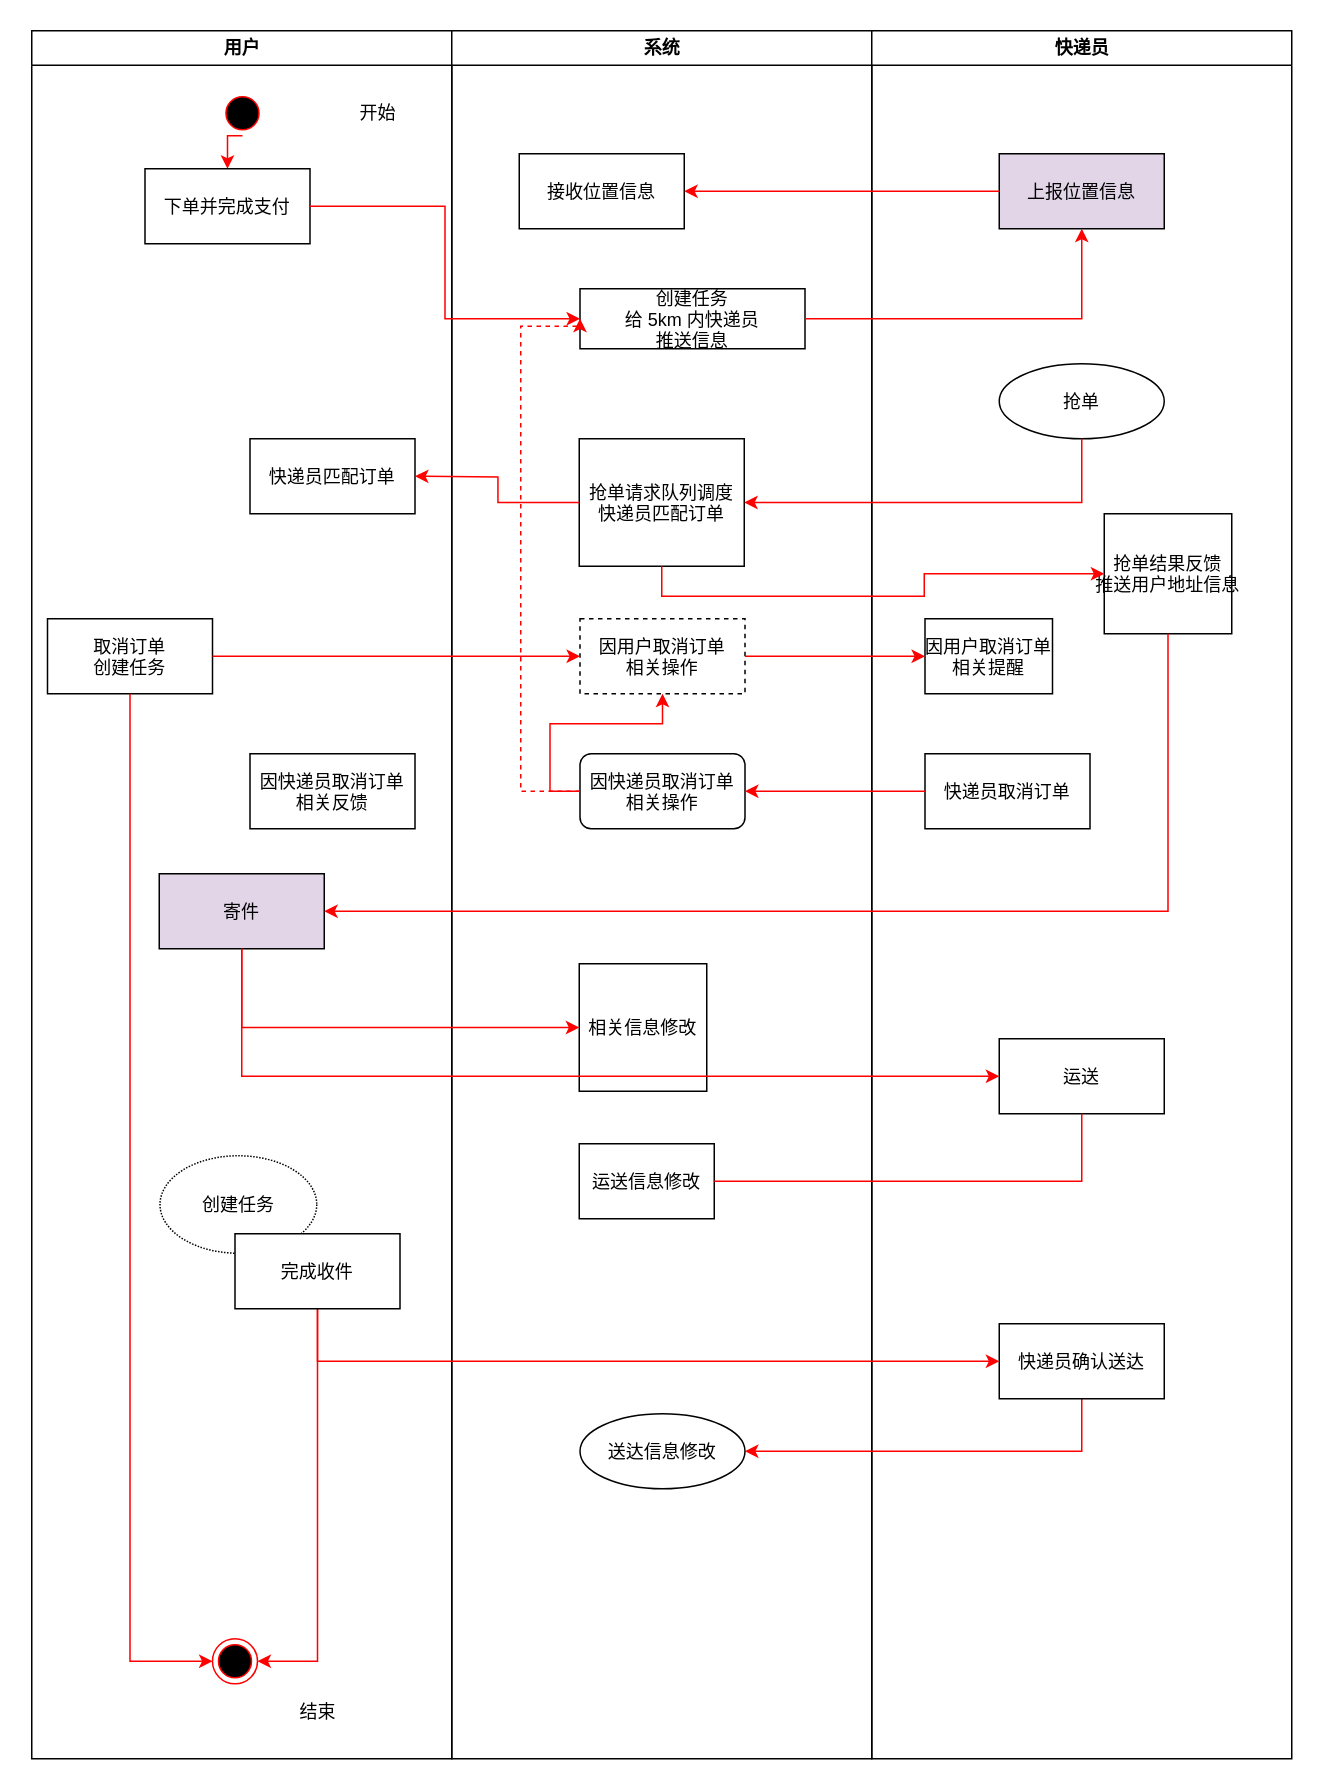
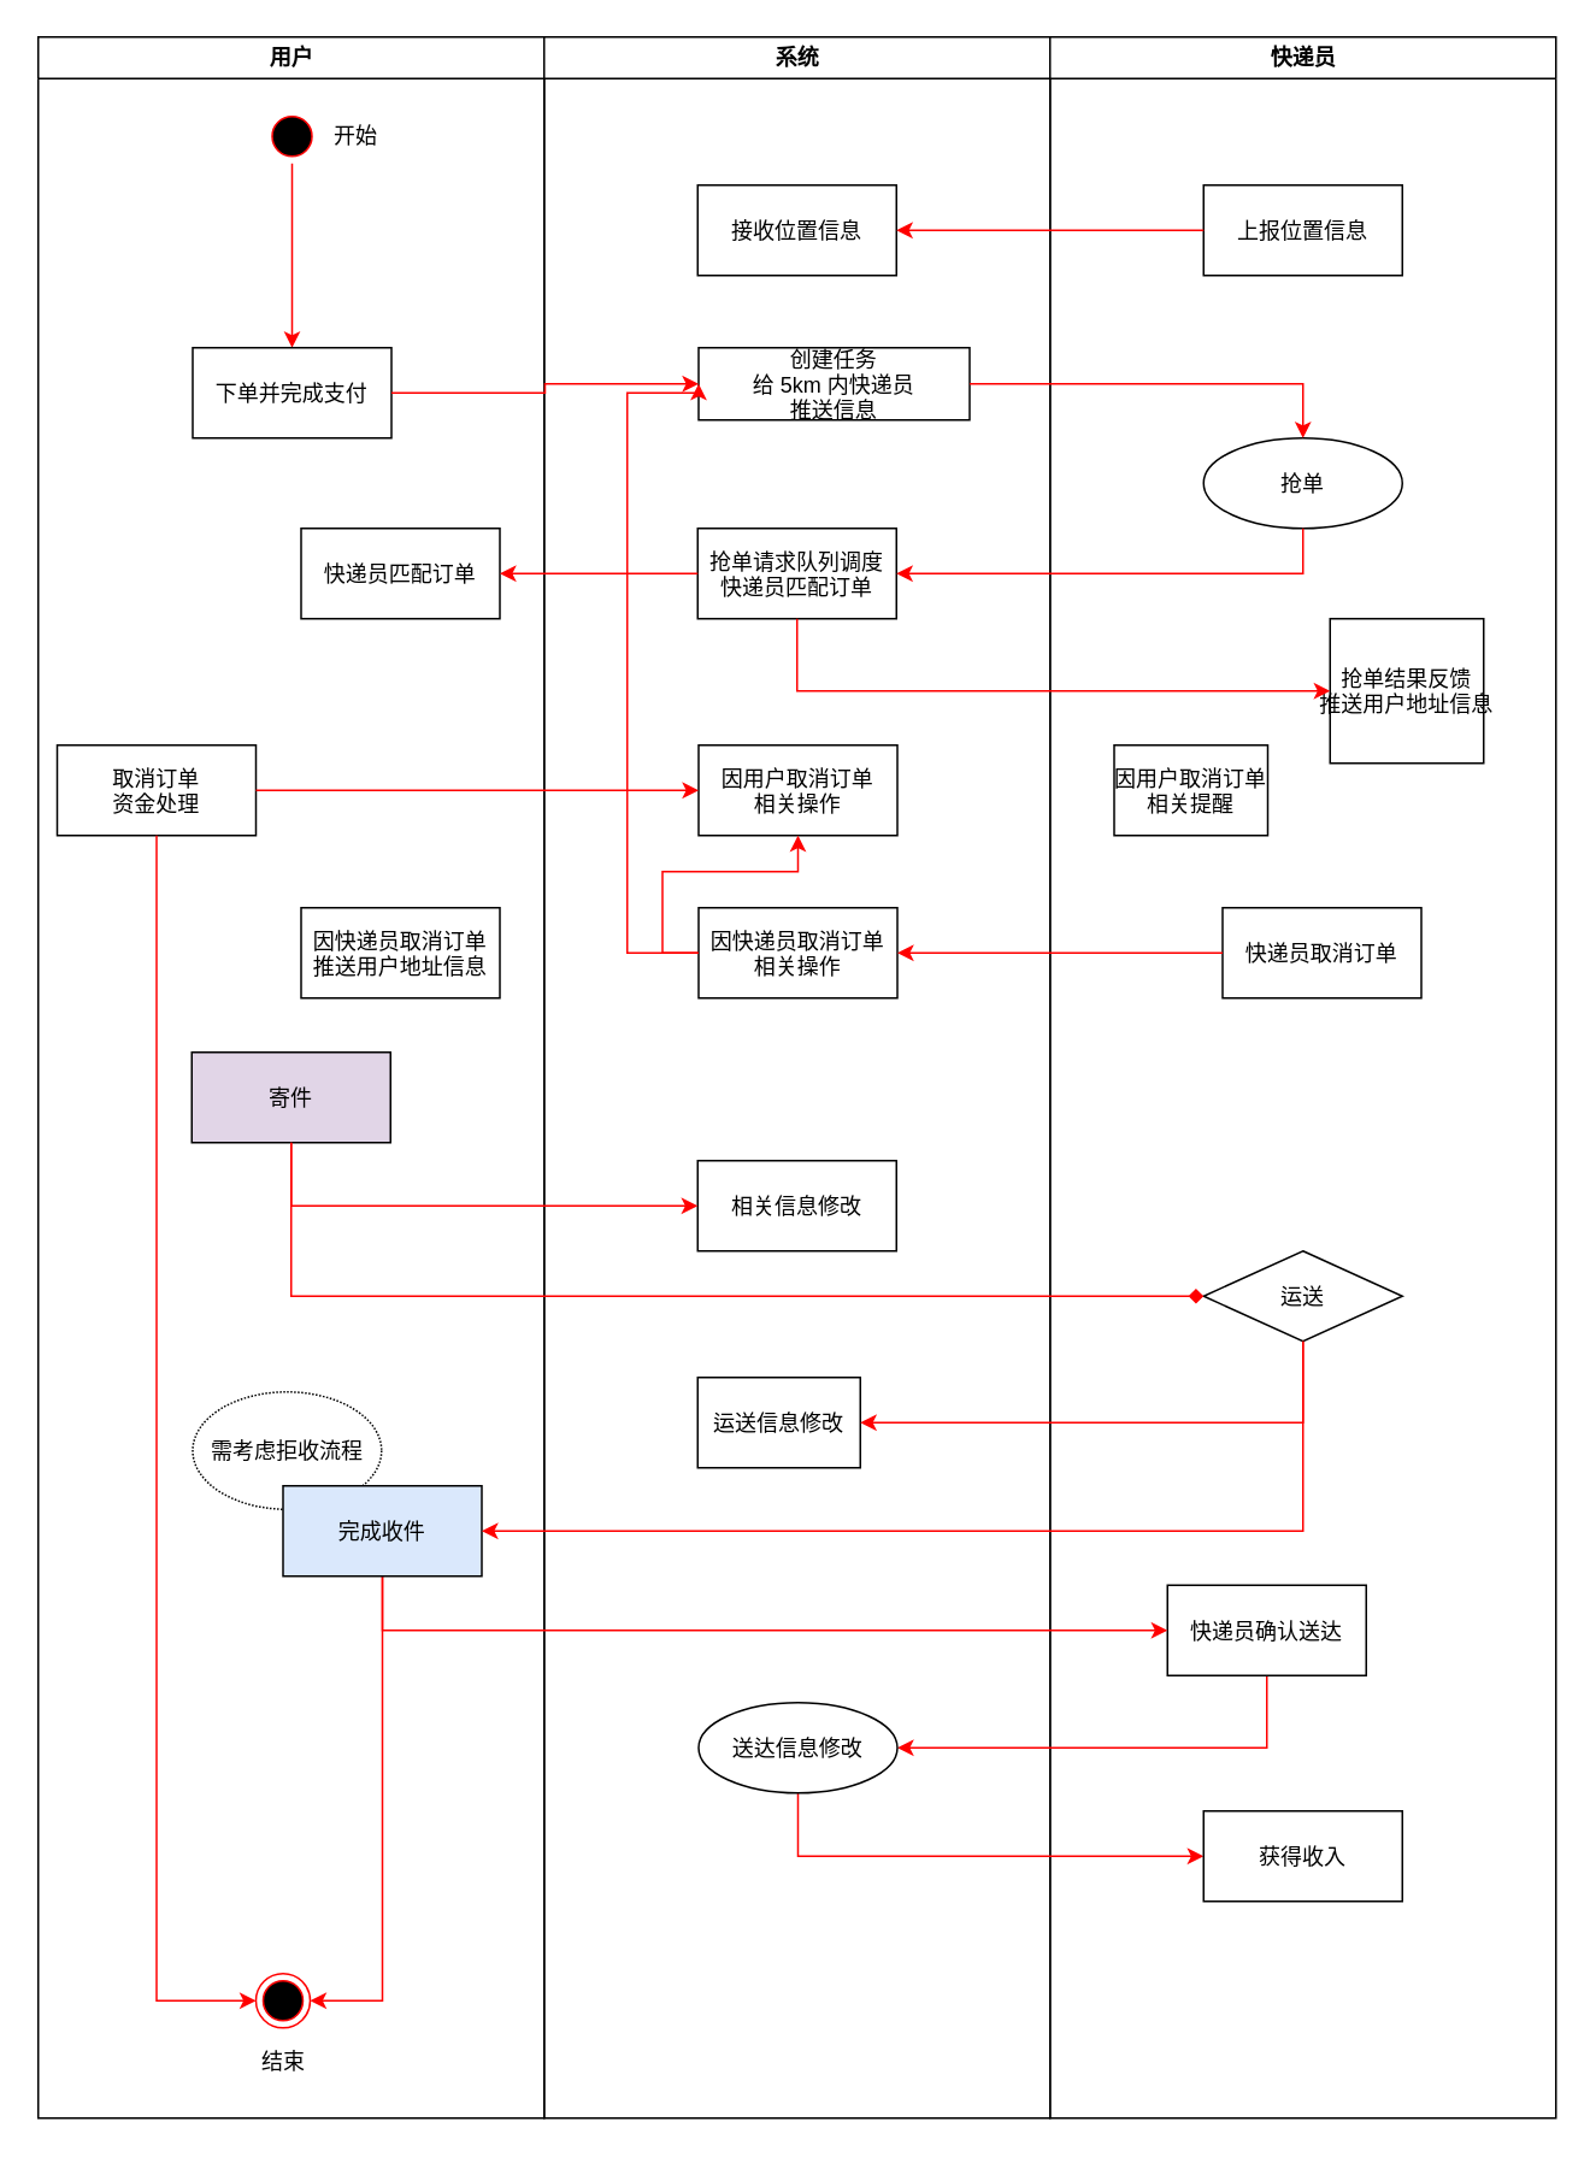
  <mxCell id="0" />
  <mxCell id="1" parent="0" />
  <mxCell id="2" value="用户" style="swimlane;whiteSpace=wrap" parent="1" vertex="1"><mxGeometry x="20.5" y="20" width="280" height="1152" as="geometry" /></mxCell>
  <mxCell id="3" style="edgeStyle=orthogonalEdgeStyle;rounded=0;orthogonalLoop=1;jettySize=auto;html=1;exitX=0.5;exitY=1;exitDx=0;exitDy=0;entryX=0.5;entryY=0;entryDx=0;entryDy=0;endArrow=classic;endFill=1;strokeColor=#FF0000;" edge="1" parent="2" source="4" target="5"><mxGeometry relative="1" as="geometry" /></mxCell>
  <mxCell id="4" value="" style="ellipse;shape=startState;fillColor=#000000;strokeColor=#ff0000;" parent="2" vertex="1"><mxGeometry x="125.5" y="40" width="30" height="30" as="geometry" /></mxCell>
- <mxCell id="5" value="下单并完成支付" style="" parent="2" vertex="1"><mxGeometry x="75.5" y="92" width="110" height="50" as="geometry" /></mxCell>
- <mxCell id="6" value="开始" style="text;html=1;align=center;verticalAlign=middle;resizable=0;points=[];autosize=1;" vertex="1" parent="2"><mxGeometry x="210.5" y="45" width="40" height="20" as="geometry" /></mxCell>
+ <mxCell id="5" value="下单并完成支付" style="" parent="2" vertex="1"><mxGeometry x="85.5" y="172" width="110" height="50" as="geometry" /></mxCell>
+ <mxCell id="6" value="开始" style="text;html=1;align=center;verticalAlign=middle;resizable=0;points=[];autosize=1;" vertex="1" parent="2"><mxGeometry x="155.5" y="45" width="40" height="20" as="geometry" /></mxCell>
  <mxCell id="7" value="快递员匹配订单" style="" vertex="1" parent="2"><mxGeometry x="145.5" y="272" width="110" height="50" as="geometry" /></mxCell>
  <mxCell id="8" value="寄件" style="fillColor=#e1d5e7;" vertex="1" parent="2"><mxGeometry x="85" y="562" width="110" height="50" as="geometry" /></mxCell>
- <mxCell id="9" value="取消订单&#10;创建任务" style="" vertex="1" parent="2"><mxGeometry x="10.5" y="392" width="110" height="50" as="geometry" /></mxCell>
- <mxCell id="10" value="因快递员取消订单&#10;相关反馈" style="" vertex="1" parent="2"><mxGeometry x="145.5" y="482" width="110" height="50" as="geometry" /></mxCell>
- <mxCell id="11" value="创建任务" style="ellipse;whiteSpace=wrap;html=1;dashed=1;dashPattern=1 1;" vertex="1" parent="2"><mxGeometry x="85.5" y="750" width="104.5" height="65" as="geometry" /></mxCell>
+ <mxCell id="9" value="取消订单&#10;资金处理" style="" vertex="1" parent="2"><mxGeometry x="10.5" y="392" width="110" height="50" as="geometry" /></mxCell>
+ <mxCell id="10" value="因快递员取消订单&#10;推送用户地址信息" style="" vertex="1" parent="2"><mxGeometry x="145.5" y="482" width="110" height="50" as="geometry" /></mxCell>
+ <mxCell id="11" value="需考虑拒收流程" style="ellipse;whiteSpace=wrap;html=1;dashed=1;dashPattern=1 1;" vertex="1" parent="2"><mxGeometry x="85.5" y="750" width="104.5" height="65" as="geometry" /></mxCell>
  <mxCell id="12" value="系统" style="swimlane;whiteSpace=wrap;startSize=23;" parent="1" vertex="1"><mxGeometry x="300.5" y="20" width="280" height="1152" as="geometry" /></mxCell>
  <mxCell id="13" value="创建任务&#10;给 5km 内快递员&#10;推送信息" style="" parent="12" vertex="1"><mxGeometry x="85.5" y="172" width="150" height="40" as="geometry" /></mxCell>
- <mxCell id="14" value="接收位置信息" style="" vertex="1" parent="12"><mxGeometry x="45" y="82" width="110" height="50" as="geometry" /></mxCell>
- <mxCell id="15" value="抢单请求队列调度&#10;快递员匹配订单" style="" vertex="1" parent="12"><mxGeometry x="85" y="272" width="110" height="85" as="geometry" /></mxCell>
- <mxCell id="16" value="因用户取消订单&#10;相关操作" style="dashed=1;" vertex="1" parent="12"><mxGeometry x="85.5" y="392" width="110" height="50" as="geometry" /></mxCell>
- <mxCell id="17" style="edgeStyle=orthogonalEdgeStyle;rounded=0;orthogonalLoop=1;jettySize=auto;html=1;exitX=0;exitY=0.5;exitDx=0;exitDy=0;entryX=0;entryY=0.5;entryDx=0;entryDy=0;endArrow=classic;endFill=1;strokeColor=#FF0000;dashed=1;" edge="1" parent="12" source="18" target="13"><mxGeometry relative="1" as="geometry"><Array as="points"><mxPoint x="46" y="507" /><mxPoint x="46" y="197" /></Array></mxGeometry></mxCell>
- <mxCell id="18" value="因快递员取消订单&#10;相关操作" style="rounded=1;" vertex="1" parent="12"><mxGeometry x="85.5" y="482" width="110" height="50" as="geometry" /></mxCell>
- <mxCell id="19" value="相关信息修改" style="" vertex="1" parent="12"><mxGeometry x="85" y="622" width="85" height="85" as="geometry" /></mxCell>
+ <mxCell id="14" value="接收位置信息" style="" vertex="1" parent="12"><mxGeometry x="85" y="82" width="110" height="50" as="geometry" /></mxCell>
+ <mxCell id="15" value="抢单请求队列调度&#10;快递员匹配订单" style="" vertex="1" parent="12"><mxGeometry x="85" y="272" width="110" height="50" as="geometry" /></mxCell>
+ <mxCell id="16" value="因用户取消订单&#10;相关操作" style="" vertex="1" parent="12"><mxGeometry x="85.5" y="392" width="110" height="50" as="geometry" /></mxCell>
+ <mxCell id="17" style="edgeStyle=orthogonalEdgeStyle;rounded=0;orthogonalLoop=1;jettySize=auto;html=1;exitX=0;exitY=0.5;exitDx=0;exitDy=0;entryX=0;entryY=0.5;entryDx=0;entryDy=0;endArrow=classic;endFill=1;strokeColor=#FF0000;" edge="1" parent="12" source="18" target="13"><mxGeometry relative="1" as="geometry"><Array as="points"><mxPoint x="46" y="507" /><mxPoint x="46" y="197" /></Array></mxGeometry></mxCell>
+ <mxCell id="18" value="因快递员取消订单&#10;相关操作" style="" vertex="1" parent="12"><mxGeometry x="85.5" y="482" width="110" height="50" as="geometry" /></mxCell>
+ <mxCell id="19" value="相关信息修改" style="" vertex="1" parent="12"><mxGeometry x="85" y="622" width="110" height="50" as="geometry" /></mxCell>
  <mxCell id="20" value="快递员" style="swimlane;whiteSpace=wrap" parent="1" vertex="1"><mxGeometry x="580.5" y="20" width="280" height="1152" as="geometry" /></mxCell>
  <mxCell id="21" value="抢单" style="ellipse;" parent="20" vertex="1"><mxGeometry x="85" y="222" width="110" height="50" as="geometry" /></mxCell>
  <mxCell id="22" value="抢单结果反馈&#10;推送用户地址信息" style="" vertex="1" parent="20"><mxGeometry x="155" y="322" width="85" height="80" as="geometry" /></mxCell>
  <mxCell id="23" value="因用户取消订单&#10;相关提醒" style="" vertex="1" parent="20"><mxGeometry x="35.5" y="392" width="85" height="50" as="geometry" /></mxCell>
- <mxCell id="24" value="快递员取消订单" style="" vertex="1" parent="20"><mxGeometry x="35.5" y="482" width="110" height="50" as="geometry" /></mxCell>
- <mxCell id="25" value="运送" style="" vertex="1" parent="20"><mxGeometry x="85" y="672" width="110" height="50" as="geometry" /></mxCell>
- <mxCell id="26" value="上报位置信息" style="fillColor=#e1d5e7;" vertex="1" parent="20"><mxGeometry x="85" y="82" width="110" height="50" as="geometry" /></mxCell>
+ <mxCell id="24" value="快递员取消订单" style="" vertex="1" parent="20"><mxGeometry x="95.5" y="482" width="110" height="50" as="geometry" /></mxCell>
+ <mxCell id="25" value="运送" style="rhombus;" vertex="1" parent="20"><mxGeometry x="85" y="672" width="110" height="50" as="geometry" /></mxCell>
+ <mxCell id="26" value="上报位置信息" style="" vertex="1" parent="20"><mxGeometry x="85" y="82" width="110" height="50" as="geometry" /></mxCell>
  <mxCell id="27" style="edgeStyle=orthogonalEdgeStyle;rounded=0;orthogonalLoop=1;jettySize=auto;html=1;exitX=1;exitY=0.5;exitDx=0;exitDy=0;entryX=0;entryY=0.5;entryDx=0;entryDy=0;strokeColor=#FF0000;endArrow=classic;endFill=1;" edge="1" parent="1" source="5" target="13"><mxGeometry relative="1" as="geometry" /></mxCell>
  <mxCell id="28" style="edgeStyle=orthogonalEdgeStyle;rounded=0;orthogonalLoop=1;jettySize=auto;html=1;entryX=1;entryY=0.5;entryDx=0;entryDy=0;endArrow=classic;endFill=1;strokeColor=#FF0000;exitX=0;exitY=0.5;exitDx=0;exitDy=0;" edge="1" parent="1" source="26" target="14"><mxGeometry relative="1" as="geometry"><mxPoint x="636" y="127" as="sourcePoint" /></mxGeometry></mxCell>
- <mxCell id="29" style="edgeStyle=orthogonalEdgeStyle;rounded=0;orthogonalLoop=1;jettySize=auto;html=1;exitX=1;exitY=0.5;exitDx=0;exitDy=0;endArrow=classic;endFill=1;strokeColor=#FF0000;" edge="1" parent="1" source="13" target="26"><mxGeometry relative="1" as="geometry" /></mxCell>
+ <mxCell id="29" style="edgeStyle=orthogonalEdgeStyle;rounded=0;orthogonalLoop=1;jettySize=auto;html=1;exitX=1;exitY=0.5;exitDx=0;exitDy=0;entryX=0.5;entryY=0;entryDx=0;entryDy=0;endArrow=classic;endFill=1;strokeColor=#FF0000;" edge="1" parent="1" source="13" target="21"><mxGeometry relative="1" as="geometry" /></mxCell>
  <mxCell id="30" style="edgeStyle=orthogonalEdgeStyle;rounded=0;orthogonalLoop=1;jettySize=auto;html=1;exitX=0.5;exitY=1;exitDx=0;exitDy=0;entryX=1;entryY=0.5;entryDx=0;entryDy=0;endArrow=classic;endFill=1;strokeColor=#FF0000;" edge="1" parent="1" source="21" target="15"><mxGeometry relative="1" as="geometry" /></mxCell>
  <mxCell id="31" style="edgeStyle=orthogonalEdgeStyle;rounded=0;orthogonalLoop=1;jettySize=auto;html=1;exitX=0.5;exitY=1;exitDx=0;exitDy=0;entryX=0;entryY=0.5;entryDx=0;entryDy=0;endArrow=classic;endFill=1;strokeColor=#FF0000;" edge="1" parent="1" source="15" target="22"><mxGeometry relative="1" as="geometry" /></mxCell>
  <mxCell id="32" style="edgeStyle=orthogonalEdgeStyle;rounded=0;orthogonalLoop=1;jettySize=auto;html=1;exitX=0;exitY=0.5;exitDx=0;exitDy=0;endArrow=classic;endFill=1;strokeColor=#FF0000;" edge="1" parent="1" source="15"><mxGeometry relative="1" as="geometry"><mxPoint x="276" y="317" as="targetPoint" /></mxGeometry></mxCell>
  <mxCell id="33" style="edgeStyle=orthogonalEdgeStyle;rounded=0;orthogonalLoop=1;jettySize=auto;html=1;exitX=1;exitY=0.5;exitDx=0;exitDy=0;entryX=0;entryY=0.5;entryDx=0;entryDy=0;endArrow=classic;endFill=1;strokeColor=#FF0000;" edge="1" parent="1" source="9" target="16"><mxGeometry relative="1" as="geometry" /></mxCell>
- <mxCell id="34" style="edgeStyle=orthogonalEdgeStyle;rounded=0;orthogonalLoop=1;jettySize=auto;html=1;exitX=1;exitY=0.5;exitDx=0;exitDy=0;entryX=0;entryY=0.5;entryDx=0;entryDy=0;endArrow=classic;endFill=1;strokeColor=#FF0000;" edge="1" parent="1" source="16" target="23"><mxGeometry relative="1" as="geometry" /></mxCell>
  <mxCell id="35" style="edgeStyle=orthogonalEdgeStyle;rounded=0;orthogonalLoop=1;jettySize=auto;html=1;exitX=0;exitY=0.5;exitDx=0;exitDy=0;entryX=1;entryY=0.5;entryDx=0;entryDy=0;endArrow=classic;endFill=1;strokeColor=#FF0000;" edge="1" parent="1" source="24" target="18"><mxGeometry relative="1" as="geometry" /></mxCell>
  <mxCell id="36" style="edgeStyle=orthogonalEdgeStyle;rounded=0;orthogonalLoop=1;jettySize=auto;html=1;exitX=0;exitY=0.5;exitDx=0;exitDy=0;endArrow=classic;endFill=1;strokeColor=#FF0000;" edge="1" parent="1" source="18" target="16"><mxGeometry relative="1" as="geometry" /></mxCell>
- <mxCell id="37" style="edgeStyle=orthogonalEdgeStyle;rounded=0;orthogonalLoop=1;jettySize=auto;html=1;exitX=0.5;exitY=1;exitDx=0;exitDy=0;entryX=1;entryY=0.5;entryDx=0;entryDy=0;endArrow=classic;endFill=1;strokeColor=#FF0000;" edge="1" parent="1" source="22" target="8"><mxGeometry relative="1" as="geometry" /></mxCell>
  <mxCell id="38" style="edgeStyle=orthogonalEdgeStyle;rounded=0;orthogonalLoop=1;jettySize=auto;html=1;exitX=0.5;exitY=1;exitDx=0;exitDy=0;entryX=1;entryY=0.5;entryDx=0;entryDy=0;endArrow=classic;endFill=1;strokeColor=#FF0000;" edge="1" parent="1" source="39" target="52"><mxGeometry relative="1" as="geometry" /></mxCell>
- <mxCell id="39" value="快递员确认送达" style="" vertex="1" parent="1"><mxGeometry x="665.5" y="882" width="110" height="50" as="geometry" /></mxCell>
+ <mxCell id="39" value="快递员确认送达" style="" vertex="1" parent="1"><mxGeometry x="645.5" y="877" width="110" height="50" as="geometry" /></mxCell>
  <mxCell id="40" style="edgeStyle=orthogonalEdgeStyle;rounded=0;orthogonalLoop=1;jettySize=auto;html=1;exitX=0.5;exitY=1;exitDx=0;exitDy=0;entryX=0;entryY=0.5;entryDx=0;entryDy=0;endArrow=classic;endFill=1;strokeColor=#FF0000;" edge="1" parent="1" source="8" target="19"><mxGeometry relative="1" as="geometry" /></mxCell>
- <mxCell id="41" style="edgeStyle=orthogonalEdgeStyle;rounded=0;orthogonalLoop=1;jettySize=auto;html=1;exitX=0.5;exitY=1;exitDx=0;exitDy=0;entryX=0;entryY=0.5;entryDx=0;entryDy=0;endArrow=classic;endFill=1;strokeColor=#FF0000;" edge="1" parent="1" source="8" target="25"><mxGeometry relative="1" as="geometry" /></mxCell>
+ <mxCell id="41" style="edgeStyle=orthogonalEdgeStyle;rounded=0;orthogonalLoop=1;jettySize=auto;html=1;exitX=0.5;exitY=1;exitDx=0;exitDy=0;entryX=0;entryY=0.5;entryDx=0;entryDy=0;endArrow=diamond;endFill=1;strokeColor=#FF0000;" edge="1" parent="1" source="8" target="25"><mxGeometry relative="1" as="geometry" /></mxCell>
  <mxCell id="42" value="" style="ellipse;shape=endState;fillColor=#000000;strokeColor=#ff0000" vertex="1" parent="1"><mxGeometry x="141" y="1092" width="30" height="30" as="geometry" /></mxCell>
  <mxCell id="43" style="edgeStyle=orthogonalEdgeStyle;rounded=0;orthogonalLoop=1;jettySize=auto;html=1;exitX=0.5;exitY=1;exitDx=0;exitDy=0;entryX=0;entryY=0.5;entryDx=0;entryDy=0;endArrow=classic;endFill=1;strokeColor=#FF0000;" edge="1" parent="1" source="9" target="42"><mxGeometry relative="1" as="geometry" /></mxCell>
- <mxCell id="44" value="结束" style="text;html=1;align=center;verticalAlign=middle;resizable=0;points=[];autosize=1;" vertex="1" parent="1"><mxGeometry x="191" y="1131" width="40" height="20" as="geometry" /></mxCell>
+ <mxCell id="44" value="结束" style="text;html=1;align=center;verticalAlign=middle;resizable=0;points=[];autosize=1;" vertex="1" parent="1"><mxGeometry x="136" y="1131" width="40" height="20" as="geometry" /></mxCell>
  <mxCell id="45" style="edgeStyle=orthogonalEdgeStyle;rounded=0;orthogonalLoop=1;jettySize=auto;html=1;exitX=0.5;exitY=1;exitDx=0;exitDy=0;entryX=1;entryY=0.5;entryDx=0;entryDy=0;endArrow=classic;endFill=1;strokeColor=#FF0000;" edge="1" parent="1" source="47" target="42"><mxGeometry relative="1" as="geometry" /></mxCell>
  <mxCell id="46" style="edgeStyle=orthogonalEdgeStyle;rounded=0;orthogonalLoop=1;jettySize=auto;html=1;exitX=0.5;exitY=1;exitDx=0;exitDy=0;entryX=0;entryY=0.5;entryDx=0;entryDy=0;endArrow=classic;endFill=1;strokeColor=#FF0000;" edge="1" parent="1" source="47" target="39"><mxGeometry relative="1" as="geometry" /></mxCell>
- <mxCell id="47" value="完成收件" style="" vertex="1" parent="1"><mxGeometry x="156" y="822" width="110" height="50" as="geometry" /></mxCell>
+ <mxCell id="47" value="完成收件" style="fillColor=#dae8fc;" vertex="1" parent="1"><mxGeometry x="156" y="822" width="110" height="50" as="geometry" /></mxCell>
  <mxCell id="48" value="运送信息修改" style="" vertex="1" parent="1"><mxGeometry x="385.5" y="762" width="90" height="50" as="geometry" /></mxCell>
- <mxCell id="49" style="edgeStyle=orthogonalEdgeStyle;rounded=0;orthogonalLoop=1;jettySize=auto;html=1;exitX=0.5;exitY=1;exitDx=0;exitDy=0;entryX=1;entryY=0.5;entryDx=0;entryDy=0;endArrow=none;endFill=1;strokeColor=#FF0000;" edge="1" parent="1" source="25" target="48"><mxGeometry relative="1" as="geometry" /></mxCell>
+ <mxCell id="49" style="edgeStyle=orthogonalEdgeStyle;rounded=0;orthogonalLoop=1;jettySize=auto;html=1;exitX=0.5;exitY=1;exitDx=0;exitDy=0;entryX=1;entryY=0.5;entryDx=0;entryDy=0;endArrow=classic;endFill=1;strokeColor=#FF0000;" edge="1" parent="1" source="25" target="48"><mxGeometry relative="1" as="geometry" /></mxCell>
+ <mxCell id="50" style="edgeStyle=orthogonalEdgeStyle;rounded=0;orthogonalLoop=1;jettySize=auto;html=1;exitX=0.5;exitY=1;exitDx=0;exitDy=0;entryX=1;entryY=0.5;entryDx=0;entryDy=0;endArrow=classic;endFill=1;strokeColor=#FF0000;" edge="1" parent="1" source="25" target="47"><mxGeometry relative="1" as="geometry" /></mxCell>
+ <mxCell id="51" style="edgeStyle=orthogonalEdgeStyle;rounded=0;orthogonalLoop=1;jettySize=auto;html=1;exitX=0.5;exitY=1;exitDx=0;exitDy=0;entryX=0;entryY=0.5;entryDx=0;entryDy=0;endArrow=classic;endFill=1;strokeColor=#FF0000;" edge="1" parent="1" source="52" target="53"><mxGeometry relative="1" as="geometry" /></mxCell>
  <mxCell id="52" value="送达信息修改" style="ellipse;" vertex="1" parent="1"><mxGeometry x="386" y="942" width="110" height="50" as="geometry" /></mxCell>
+ <mxCell id="53" value="获得收入" style="" vertex="1" parent="1"><mxGeometry x="665.5" y="1002" width="110" height="50" as="geometry" /></mxCell>
